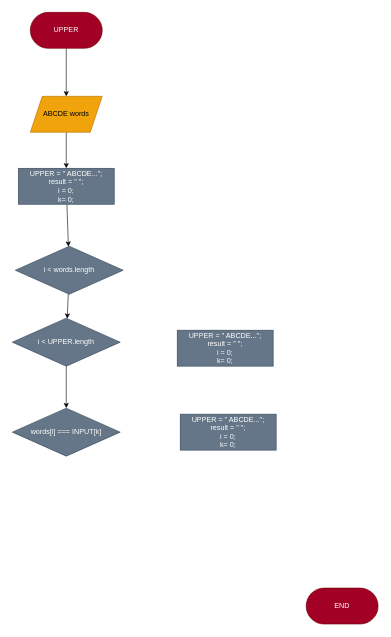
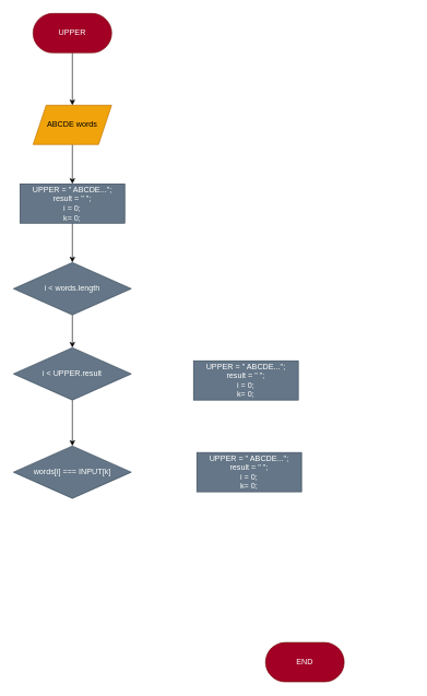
  <mxCell id="0" />
  <mxCell id="1" parent="0" />
  <mxCell id="2" value="" style="edgeStyle=none;html=1;" edge="1" parent="1" source="3" target="6"><mxGeometry relative="1" as="geometry" /></mxCell>
  <mxCell id="3" value="UPPER" style="rounded=1;whiteSpace=wrap;html=1;arcSize=50;fillColor=#a20025;fontColor=#ffffff;strokeColor=#6F0000;" vertex="1" parent="1"><mxGeometry x="50" y="20" width="120" height="60" as="geometry" /></mxCell>
- <mxCell id="4" value="END" style="rounded=1;whiteSpace=wrap;html=1;arcSize=50;fillColor=#a20025;fontColor=#ffffff;strokeColor=#6F0000;" vertex="1" parent="1"><mxGeometry x="510" y="980" width="120" height="60" as="geometry" /></mxCell>
+ <mxCell id="4" value="END" style="rounded=1;whiteSpace=wrap;html=1;arcSize=50;fillColor=#a20025;fontColor=#ffffff;strokeColor=#6F0000;" vertex="1" parent="1"><mxGeometry x="405" y="980" width="120" height="60" as="geometry" /></mxCell>
  <mxCell id="5" value="" style="edgeStyle=none;html=1;" edge="1" parent="1" source="6" target="8"><mxGeometry relative="1" as="geometry" /></mxCell>
  <mxCell id="6" value="ABCDE words" style="shape=parallelogram;perimeter=parallelogramPerimeter;whiteSpace=wrap;html=1;fixedSize=1;fillColor=#f0a30a;fontColor=#000000;strokeColor=#BD7000;" vertex="1" parent="1"><mxGeometry x="50" y="160" width="120" height="60" as="geometry" /></mxCell>
  <mxCell id="7" value="" style="edgeStyle=none;html=1;" edge="1" parent="1" source="8" target="10"><mxGeometry relative="1" as="geometry" /></mxCell>
  <mxCell id="8" value="UPPER = &quot; ABCDE...&quot;;&lt;br&gt;result = &quot; &quot;;&lt;br&gt;i = 0;&lt;br&gt;k= 0;" style="rounded=0;whiteSpace=wrap;html=1;fillColor=#647687;fontColor=#ffffff;strokeColor=#314354;" vertex="1" parent="1"><mxGeometry x="30" y="280" width="160" height="60" as="geometry" /></mxCell>
  <mxCell id="9" value="" style="edgeStyle=none;html=1;" edge="1" parent="1" source="10" target="12"><mxGeometry relative="1" as="geometry" /></mxCell>
- <mxCell id="10" value="i &amp;lt; words.length" style="rhombus;whiteSpace=wrap;html=1;fillColor=#647687;strokeColor=#314354;fontColor=#ffffff;" vertex="1" parent="1"><mxGeometry x="25" y="410" width="180" height="80" as="geometry" /></mxCell>
+ <mxCell id="10" value="i &amp;lt; words.length" style="rhombus;whiteSpace=wrap;html=1;fillColor=#647687;strokeColor=#314354;fontColor=#ffffff;" vertex="1" parent="1"><mxGeometry x="20" y="400" width="180" height="80" as="geometry" /></mxCell>
  <mxCell id="11" value="" style="edgeStyle=none;html=1;" edge="1" parent="1" source="12" target="13"><mxGeometry relative="1" as="geometry" /></mxCell>
- <mxCell id="12" value="i &amp;lt; UPPER.length" style="rhombus;whiteSpace=wrap;html=1;fillColor=#647687;strokeColor=#314354;fontColor=#ffffff;" vertex="1" parent="1"><mxGeometry x="20" y="530" width="180" height="80" as="geometry" /></mxCell>
+ <mxCell id="12" value="i &amp;lt; UPPER.result" style="rhombus;whiteSpace=wrap;html=1;fillColor=#647687;strokeColor=#314354;fontColor=#ffffff;" vertex="1" parent="1"><mxGeometry x="20" y="530" width="180" height="80" as="geometry" /></mxCell>
  <mxCell id="13" value="words[i] === INPUT[k]" style="rhombus;whiteSpace=wrap;html=1;fillColor=#647687;strokeColor=#314354;fontColor=#ffffff;" vertex="1" parent="1"><mxGeometry x="20" y="680" width="180" height="80" as="geometry" /></mxCell>
  <mxCell id="14" value="UPPER = &quot; ABCDE...&quot;;&lt;br&gt;result = &quot; &quot;;&lt;br&gt;i = 0;&lt;br&gt;k= 0;" style="rounded=0;whiteSpace=wrap;html=1;fillColor=#647687;fontColor=#ffffff;strokeColor=#314354;" vertex="1" parent="1"><mxGeometry x="295" y="550" width="160" height="60" as="geometry" /></mxCell>
  <mxCell id="15" value="UPPER = &quot; ABCDE...&quot;;&lt;br&gt;result = &quot; &quot;;&lt;br&gt;i = 0;&lt;br&gt;k= 0;" style="rounded=0;whiteSpace=wrap;html=1;fillColor=#647687;fontColor=#ffffff;strokeColor=#314354;" vertex="1" parent="1"><mxGeometry x="300" y="690" width="160" height="60" as="geometry" /></mxCell>
